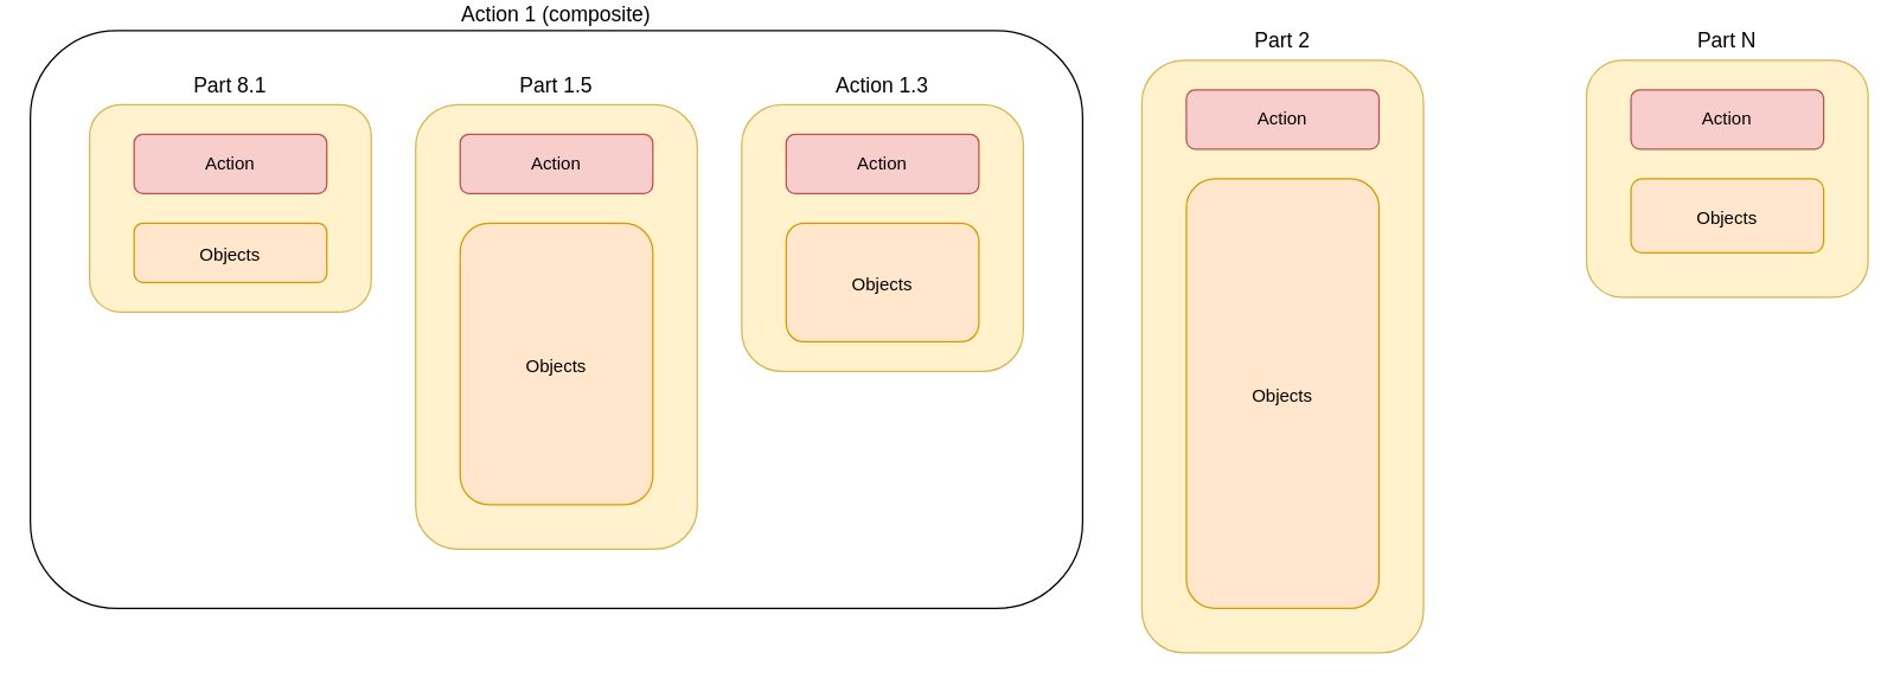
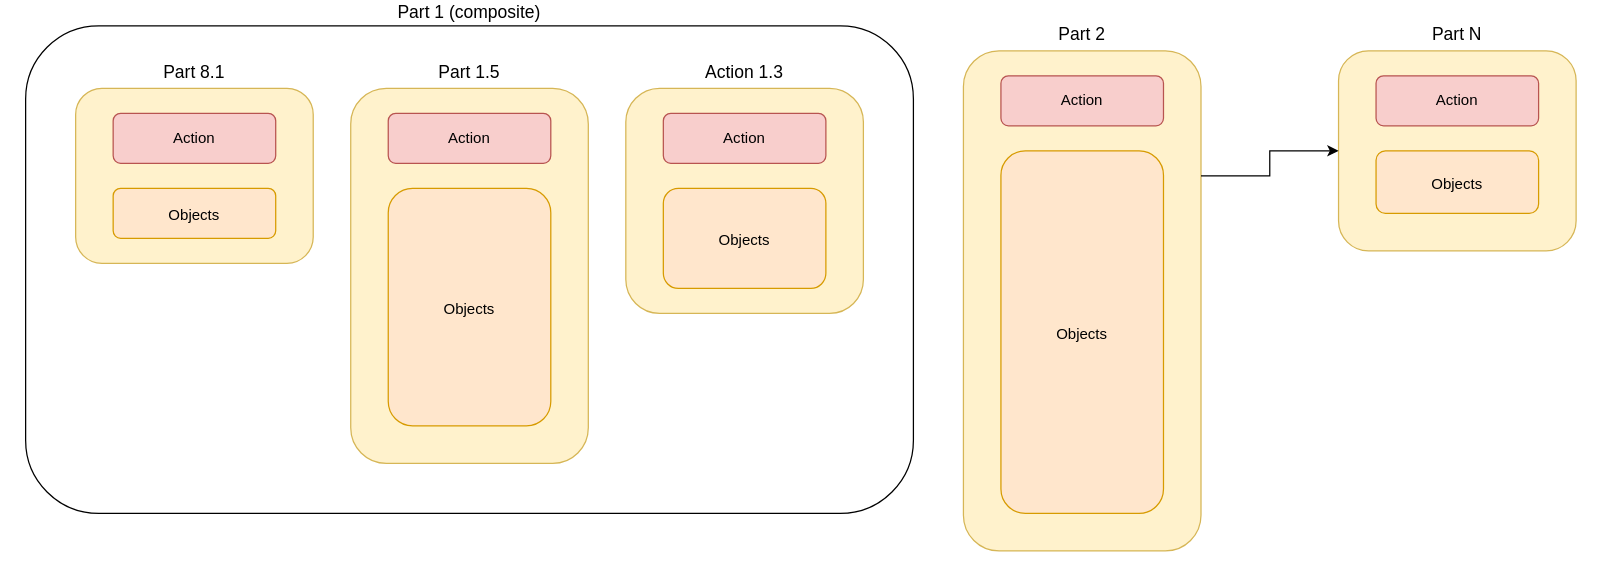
  <mxCell id="0" />
  <mxCell id="1" parent="0" />
- <mxCell id="2" value="Action 1 (composite)" style="rounded=1;whiteSpace=wrap;html=1;fillColor=none;labelPosition=center;verticalLabelPosition=top;align=center;verticalAlign=bottom;fontSize=14;" parent="1" vertex="1"><mxGeometry x="20" y="20" width="710" height="390" as="geometry" /></mxCell>
+ <mxCell id="2" value="Part 1 (composite)" style="rounded=1;whiteSpace=wrap;html=1;fillColor=none;labelPosition=center;verticalLabelPosition=top;align=center;verticalAlign=bottom;fontSize=14;" parent="1" vertex="1"><mxGeometry x="20" y="20" width="710" height="390" as="geometry" /></mxCell>
  <mxCell id="3" value="" style="group" parent="1" vertex="1" connectable="0"><mxGeometry x="60" y="70" width="410" height="300" as="geometry" /></mxCell>
  <mxCell id="4" value="&lt;font style=&quot;font-size: 14px&quot;&gt;Part 1.5&lt;/font&gt;" style="rounded=1;whiteSpace=wrap;html=1;fontSize=18;labelPosition=center;verticalLabelPosition=top;align=center;verticalAlign=bottom;fillColor=#fff2cc;strokeColor=#d6b656;" parent="3" vertex="1"><mxGeometry x="220" width="190" height="300" as="geometry" /></mxCell>
  <mxCell id="5" value="&lt;font style=&quot;font-size: 14px&quot;&gt;Part 8.1&lt;/font&gt;" style="rounded=1;whiteSpace=wrap;html=1;fontSize=18;labelPosition=center;verticalLabelPosition=top;align=center;verticalAlign=bottom;fillColor=#fff2cc;strokeColor=#d6b656;" parent="3" vertex="1"><mxGeometry width="190" height="140" as="geometry" /></mxCell>
  <mxCell id="6" value="&lt;span style=&quot;font-size: 12px&quot;&gt;Objects&lt;/span&gt;" style="rounded=1;whiteSpace=wrap;html=1;fontSize=18;labelPosition=center;verticalLabelPosition=middle;align=center;verticalAlign=middle;fillColor=#ffe6cc;strokeColor=#d79b00;" parent="3" vertex="1"><mxGeometry x="30" y="80" width="130" height="40" as="geometry" /></mxCell>
  <mxCell id="7" value="&lt;span style=&quot;font-size: 12px&quot;&gt;Objects&lt;/span&gt;" style="rounded=1;whiteSpace=wrap;html=1;fontSize=18;labelPosition=center;verticalLabelPosition=middle;align=center;verticalAlign=middle;fillColor=#ffe6cc;strokeColor=#d79b00;" parent="3" vertex="1"><mxGeometry x="250" y="80" width="130" height="190" as="geometry" /></mxCell>
  <mxCell id="8" value="Action" style="rounded=1;whiteSpace=wrap;html=1;fillColor=#f8cecc;strokeColor=#b85450;" parent="3" vertex="1"><mxGeometry x="30" y="20" width="130" height="40" as="geometry" /></mxCell>
  <mxCell id="9" value="Action" style="rounded=1;whiteSpace=wrap;html=1;fillColor=#f8cecc;strokeColor=#b85450;" parent="3" vertex="1"><mxGeometry x="250" y="20" width="130" height="40" as="geometry" /></mxCell>
  <mxCell id="10" value="" style="group" parent="1" vertex="1" connectable="0"><mxGeometry x="1070" y="40" width="190" height="300" as="geometry" /></mxCell>
  <mxCell id="11" value="&lt;font style=&quot;font-size: 14px&quot;&gt;Part N&lt;/font&gt;" style="rounded=1;whiteSpace=wrap;html=1;fontSize=18;labelPosition=center;verticalLabelPosition=top;align=center;verticalAlign=bottom;fillColor=#fff2cc;strokeColor=#d6b656;" parent="10" vertex="1"><mxGeometry width="190" height="160" as="geometry" /></mxCell>
  <mxCell id="12" value="&lt;span style=&quot;font-size: 12px&quot;&gt;Objects&lt;br&gt;&lt;/span&gt;" style="rounded=1;whiteSpace=wrap;html=1;fontSize=18;labelPosition=center;verticalLabelPosition=middle;align=center;verticalAlign=middle;fillColor=#ffe6cc;strokeColor=#d79b00;" parent="10" vertex="1"><mxGeometry x="30" y="80" width="130" height="50" as="geometry" /></mxCell>
  <mxCell id="13" value="Action" style="rounded=1;whiteSpace=wrap;html=1;fillColor=#f8cecc;strokeColor=#b85450;" parent="10" vertex="1"><mxGeometry x="30" y="20" width="130" height="40" as="geometry" /></mxCell>
  <mxCell id="14" value="" style="group" parent="1" vertex="1" connectable="0"><mxGeometry x="500" y="70" width="190" height="300" as="geometry" /></mxCell>
  <mxCell id="15" value="&lt;font style=&quot;font-size: 14px&quot;&gt;Action 1.3&lt;/font&gt;" style="rounded=1;whiteSpace=wrap;html=1;fontSize=18;labelPosition=center;verticalLabelPosition=top;align=center;verticalAlign=bottom;fillColor=#fff2cc;strokeColor=#d6b656;" parent="14" vertex="1"><mxGeometry width="190" height="180" as="geometry" /></mxCell>
  <mxCell id="16" value="&lt;span style=&quot;font-size: 12px&quot;&gt;Objects&lt;br&gt;&lt;/span&gt;" style="rounded=1;whiteSpace=wrap;html=1;fontSize=18;labelPosition=center;verticalLabelPosition=middle;align=center;verticalAlign=middle;fillColor=#ffe6cc;strokeColor=#d79b00;" parent="14" vertex="1"><mxGeometry x="30" y="80" width="130" height="80" as="geometry" /></mxCell>
  <mxCell id="17" value="Action" style="rounded=1;whiteSpace=wrap;html=1;fillColor=#f8cecc;strokeColor=#b85450;" parent="14" vertex="1"><mxGeometry x="30" y="20" width="130" height="40" as="geometry" /></mxCell>
  <mxCell id="18" value="" style="group" parent="1" vertex="1" connectable="0"><mxGeometry x="770" y="40" width="190" height="400" as="geometry" /></mxCell>
  <mxCell id="19" value="&lt;font style=&quot;font-size: 14px&quot;&gt;Part 2&lt;/font&gt;" style="rounded=1;whiteSpace=wrap;html=1;fontSize=18;labelPosition=center;verticalLabelPosition=top;align=center;verticalAlign=bottom;fillColor=#fff2cc;strokeColor=#d6b656;" parent="18" vertex="1"><mxGeometry width="190" height="400" as="geometry" /></mxCell>
  <mxCell id="20" value="&lt;span style=&quot;font-size: 12px&quot;&gt;Objects&lt;br&gt;&lt;/span&gt;" style="rounded=1;whiteSpace=wrap;html=1;fontSize=18;labelPosition=center;verticalLabelPosition=middle;align=center;verticalAlign=middle;fillColor=#ffe6cc;strokeColor=#d79b00;" parent="18" vertex="1"><mxGeometry x="30" y="80" width="130" height="290" as="geometry" /></mxCell>
  <mxCell id="21" value="Action" style="rounded=1;whiteSpace=wrap;html=1;fillColor=#f8cecc;strokeColor=#b85450;" parent="18" vertex="1"><mxGeometry x="30" y="20" width="130" height="40" as="geometry" /></mxCell>
+ <mxCell id="22" style="edgeStyle=orthogonalEdgeStyle;rounded=0;orthogonalLoop=1;jettySize=auto;html=1;exitX=1;exitY=0.25;exitDx=0;exitDy=0;" edge="1" parent="1" source="19" target="11"><mxGeometry relative="1" as="geometry" /></mxCell>
